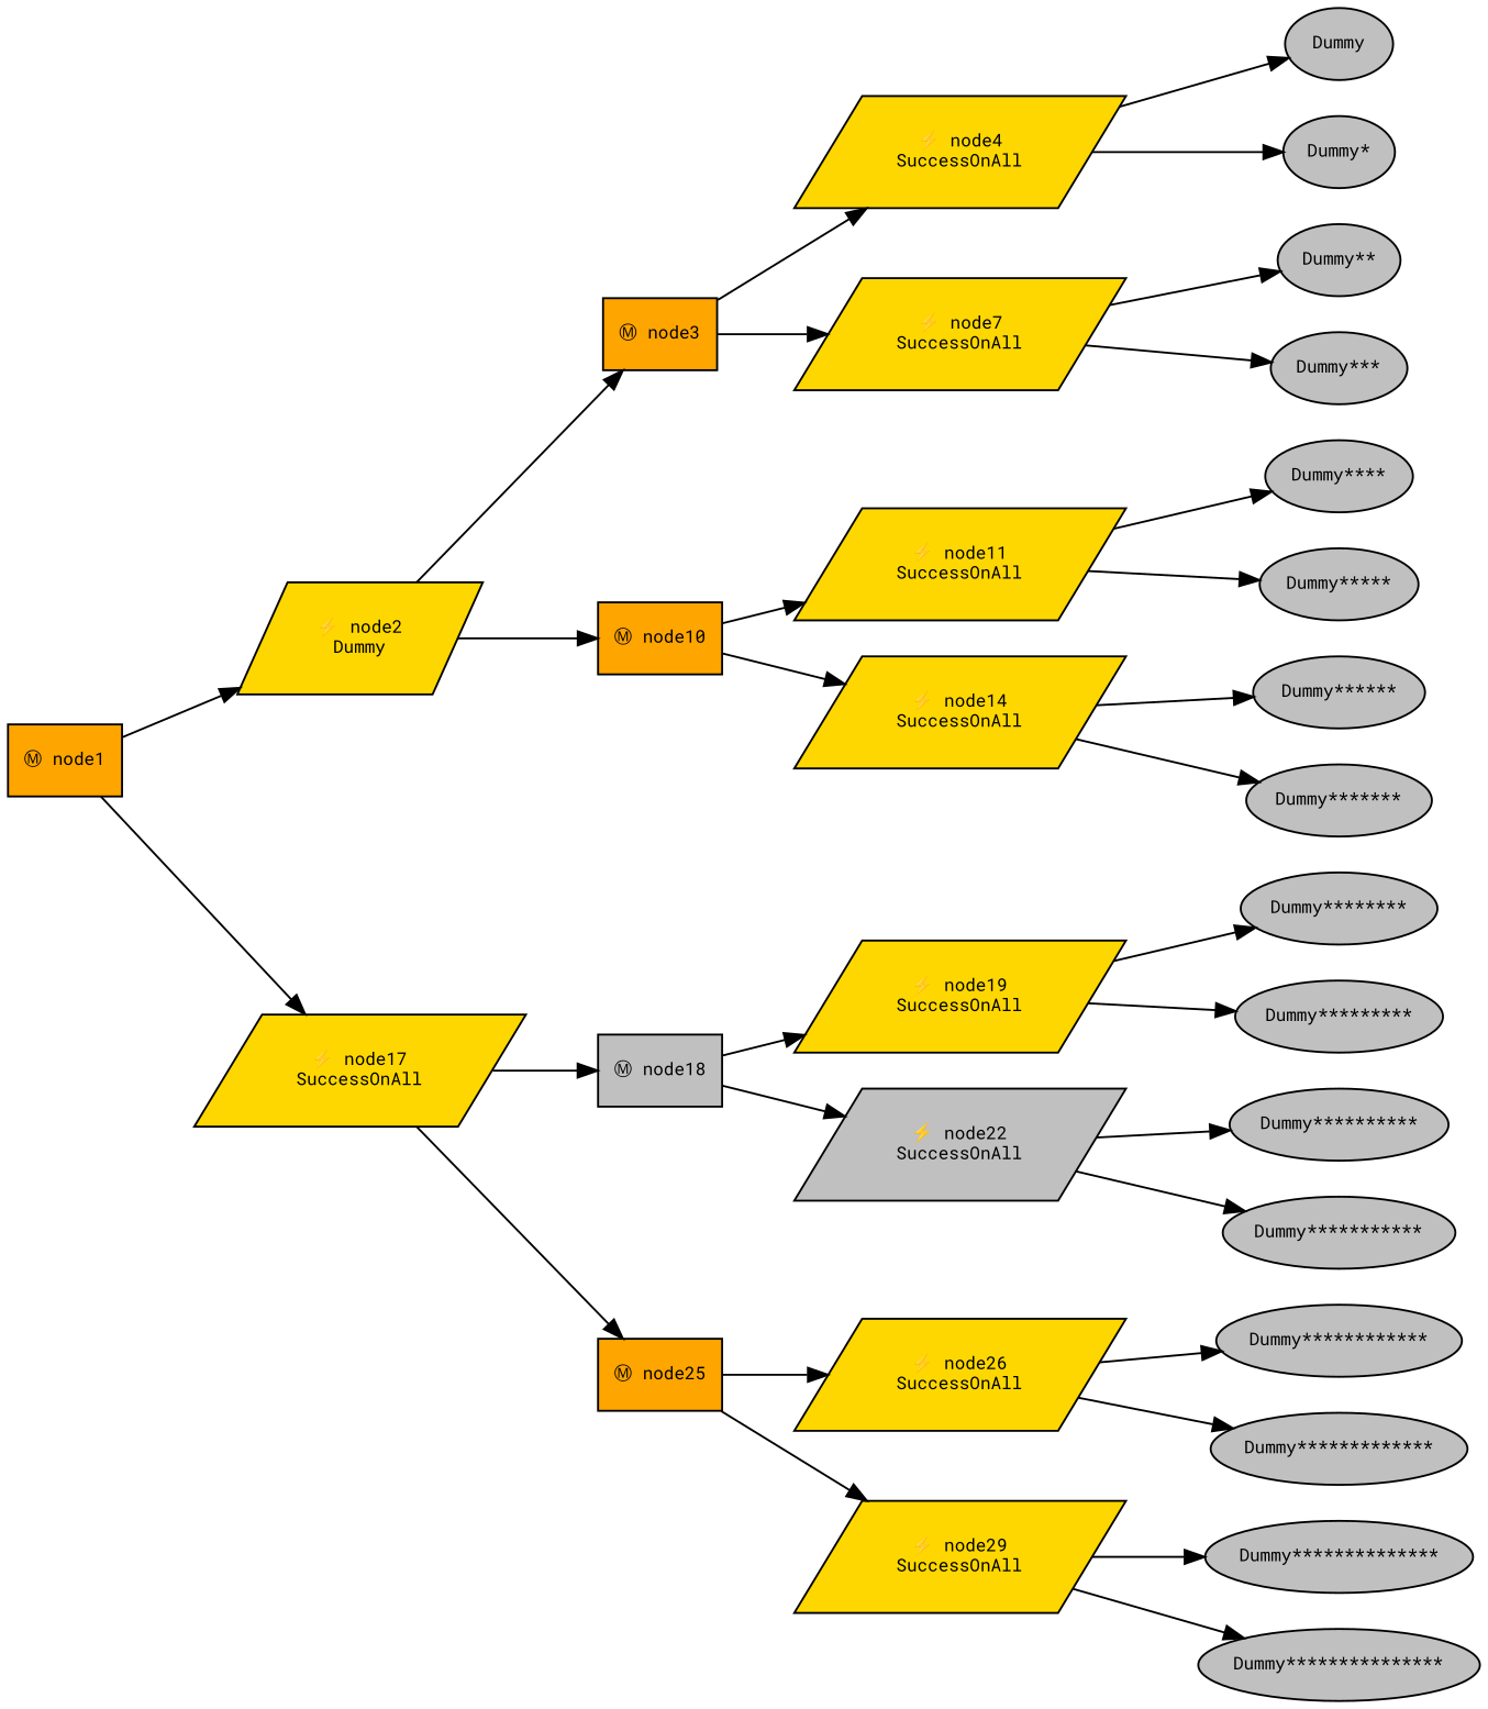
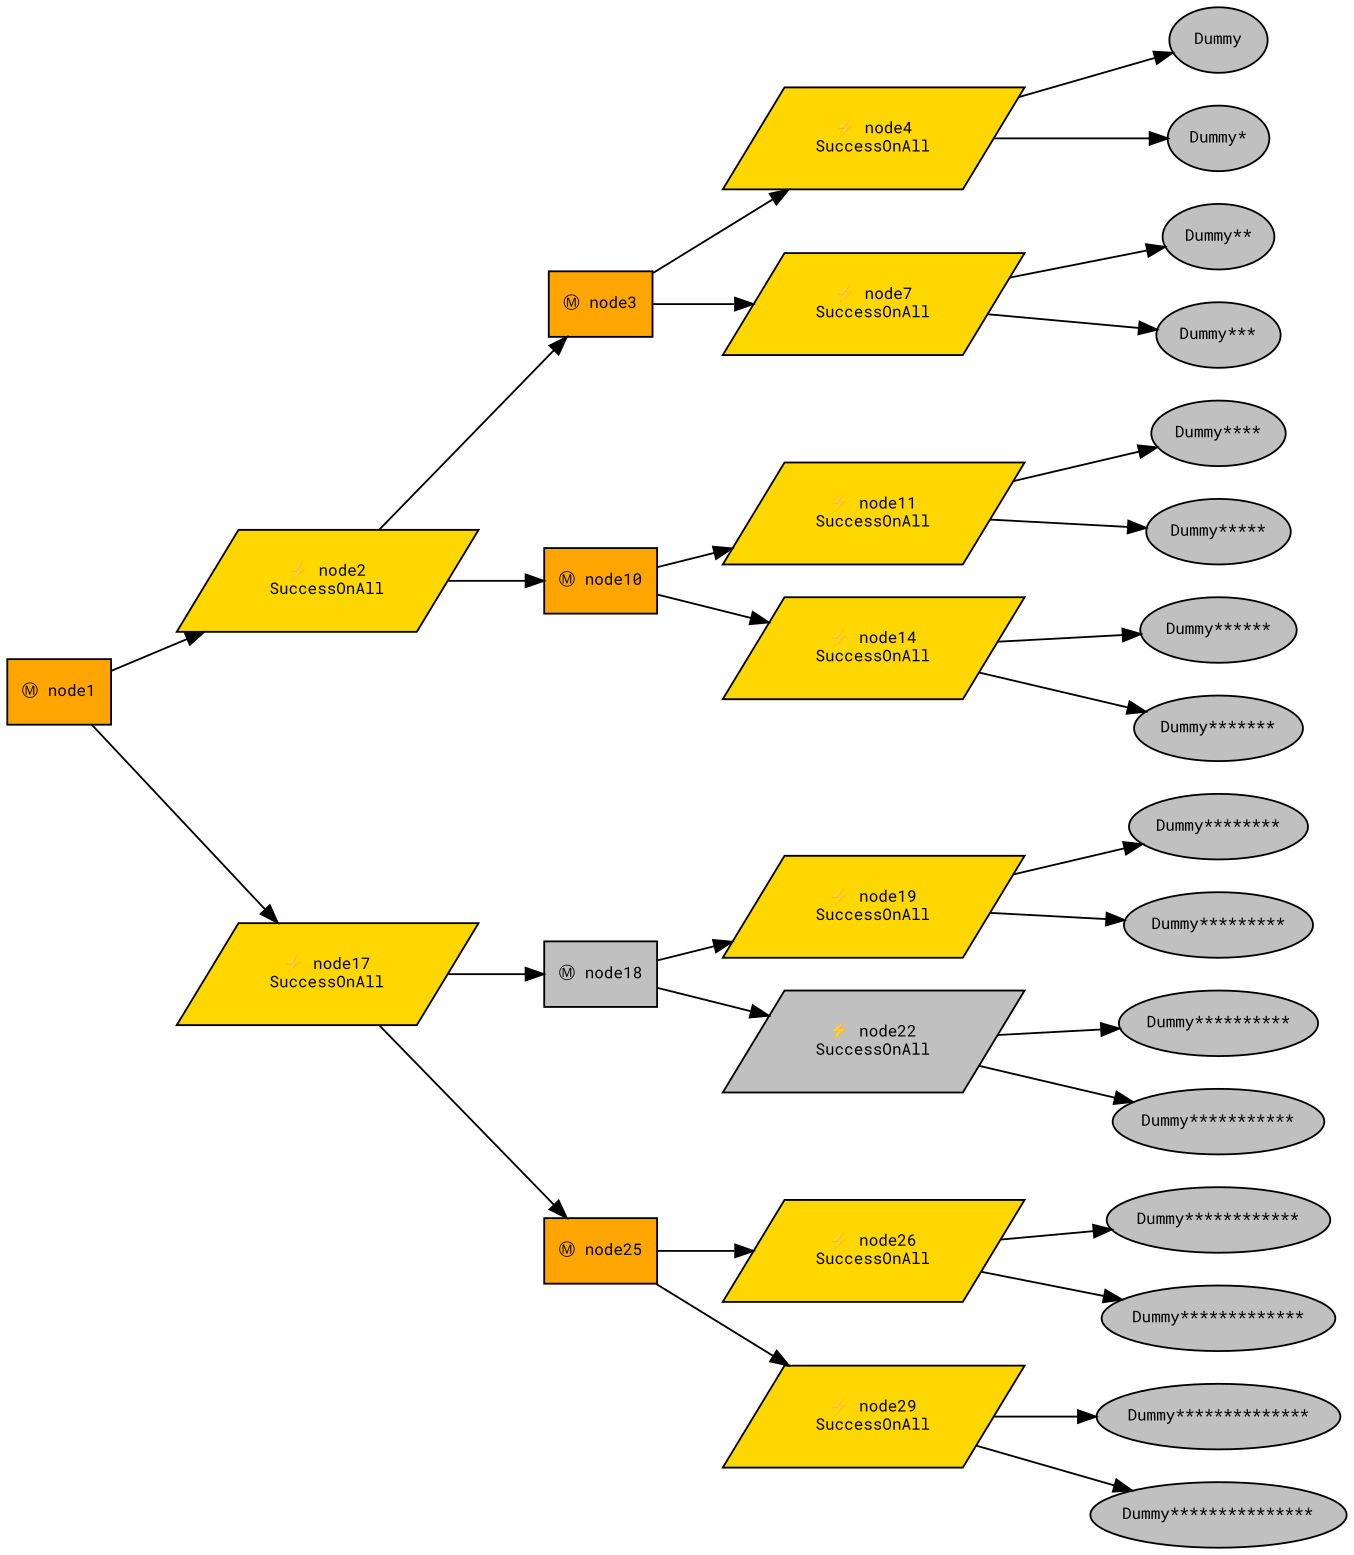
  digraph {
    fontname="Roboto Mono"
    ordering=out
    rankdir=LR
    node [fillcolor=gray fontcolor=black fontname="Roboto Mono" fontsize=9 shape=ellipse style=filled]
    edge [fontname="Roboto Mono"]
    n1 [fillcolor=orange label="Ⓜ node1" shape=box]
-   n2 [fillcolor=gold label="⚡ node2\nDummy" shape=parallelogram]
+   n2 [fillcolor=gold label="⚡ node2\nSuccessOnAll" shape=parallelogram]
    n3 [fillcolor=gold label="⚡ node17\nSuccessOnAll" shape=parallelogram]
    n4 [fillcolor=orange label="Ⓜ node3" shape=box]
    n5 [fillcolor=orange label="Ⓜ node10" shape=box]
    n6 [label="Ⓜ node18" shape=box]
    n7 [fillcolor=orange label="Ⓜ node25" shape=box]
    n8 [fillcolor=gold label="⚡ node4\nSuccessOnAll" shape=parallelogram]
    n9 [fillcolor=gold label="⚡ node7\nSuccessOnAll" shape=parallelogram]
    n10 [fillcolor=gold label="⚡ node11\nSuccessOnAll" shape=parallelogram]
    n11 [fillcolor=gold label="⚡ node14\nSuccessOnAll" shape=parallelogram]
    n12 [label=Dummy]
    n13 [label="Dummy*"]
    n14 [label="Dummy**"]
    n15 [label="Dummy***"]
    n16 [label="Dummy****"]
    n17 [label="Dummy*****"]
    n18 [label="Dummy******"]
    n19 [label="Dummy*******"]
    n20 [fillcolor=gold label="⚡ node19\nSuccessOnAll" shape=parallelogram]
    n21 [label="⚡ node22\nSuccessOnAll" shape=parallelogram]
    n22 [fillcolor=gold label="⚡ node26\nSuccessOnAll" shape=parallelogram]
    n23 [fillcolor=gold label="⚡ node29\nSuccessOnAll" shape=parallelogram]
    n24 [label="Dummy********"]
    n25 [label="Dummy*********"]
    n26 [label="Dummy**********"]
    n27 [label="Dummy***********"]
    n28 [label="Dummy************"]
    n29 [label="Dummy*************"]
    n30 [label="Dummy**************"]
    n31 [label="Dummy***************"]
    n1 -> n2
    n1 -> n3
    n2 -> n4
    n2 -> n5
    n3 -> n6
    n3 -> n7
    n4 -> n8
    n4 -> n9
    n5 -> n10
    n5 -> n11
    n6 -> n20
    n6 -> n21
    n7 -> n22
    n7 -> n23
    n8 -> n12
    n8 -> n13
    n9 -> n14
    n9 -> n15
    n10 -> n16
    n10 -> n17
    n11 -> n18
    n11 -> n19
    n20 -> n24
    n20 -> n25
    n21 -> n26
    n21 -> n27
    n22 -> n28
    n22 -> n29
    n23 -> n30
    n23 -> n31
  }
